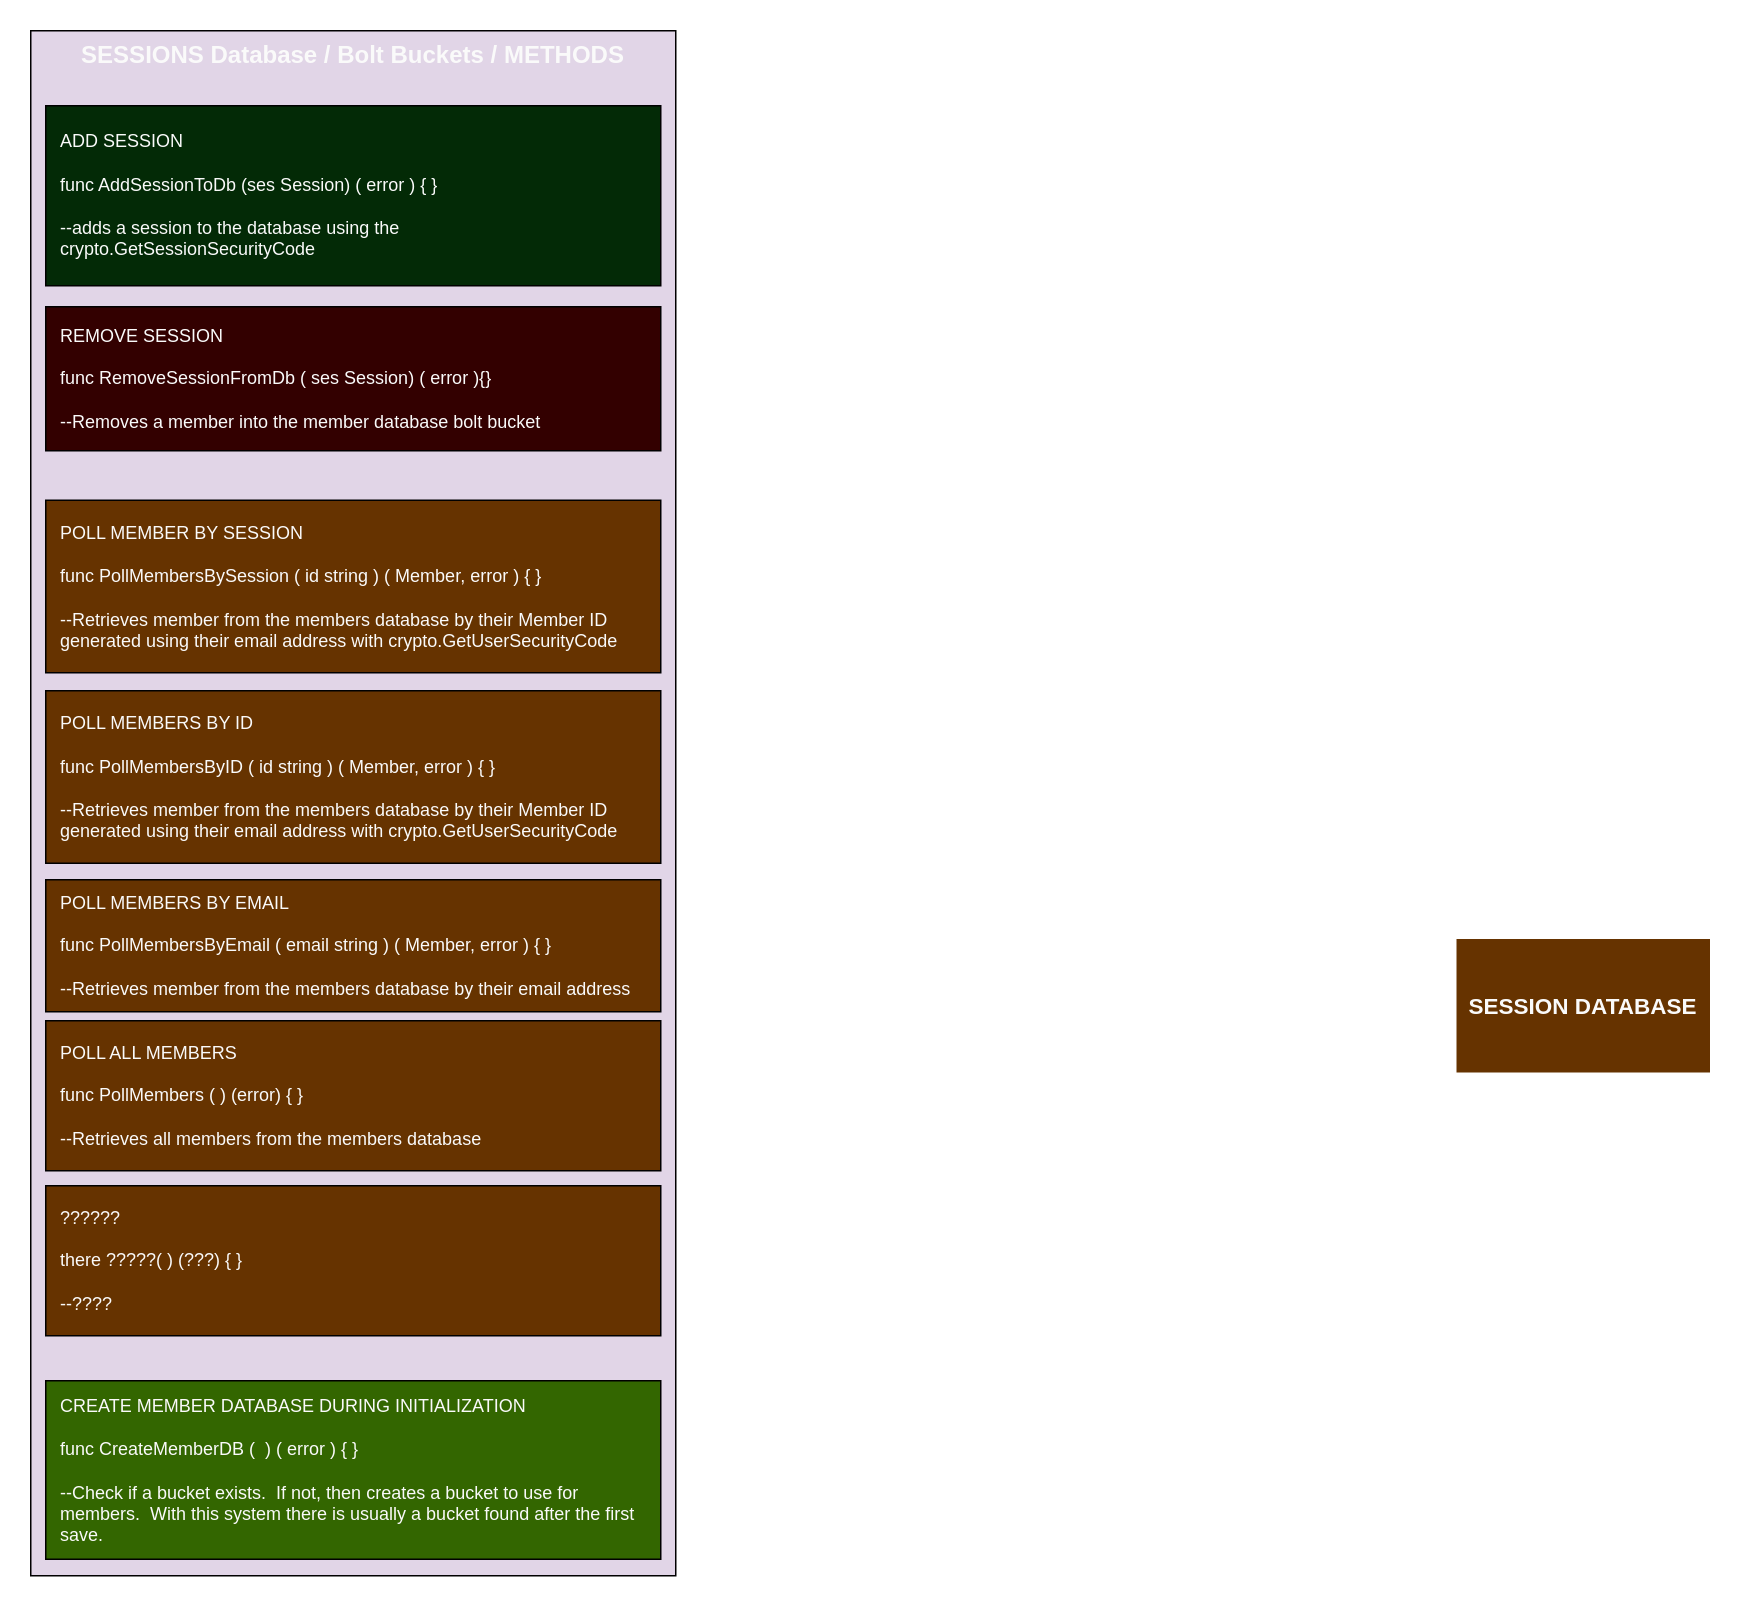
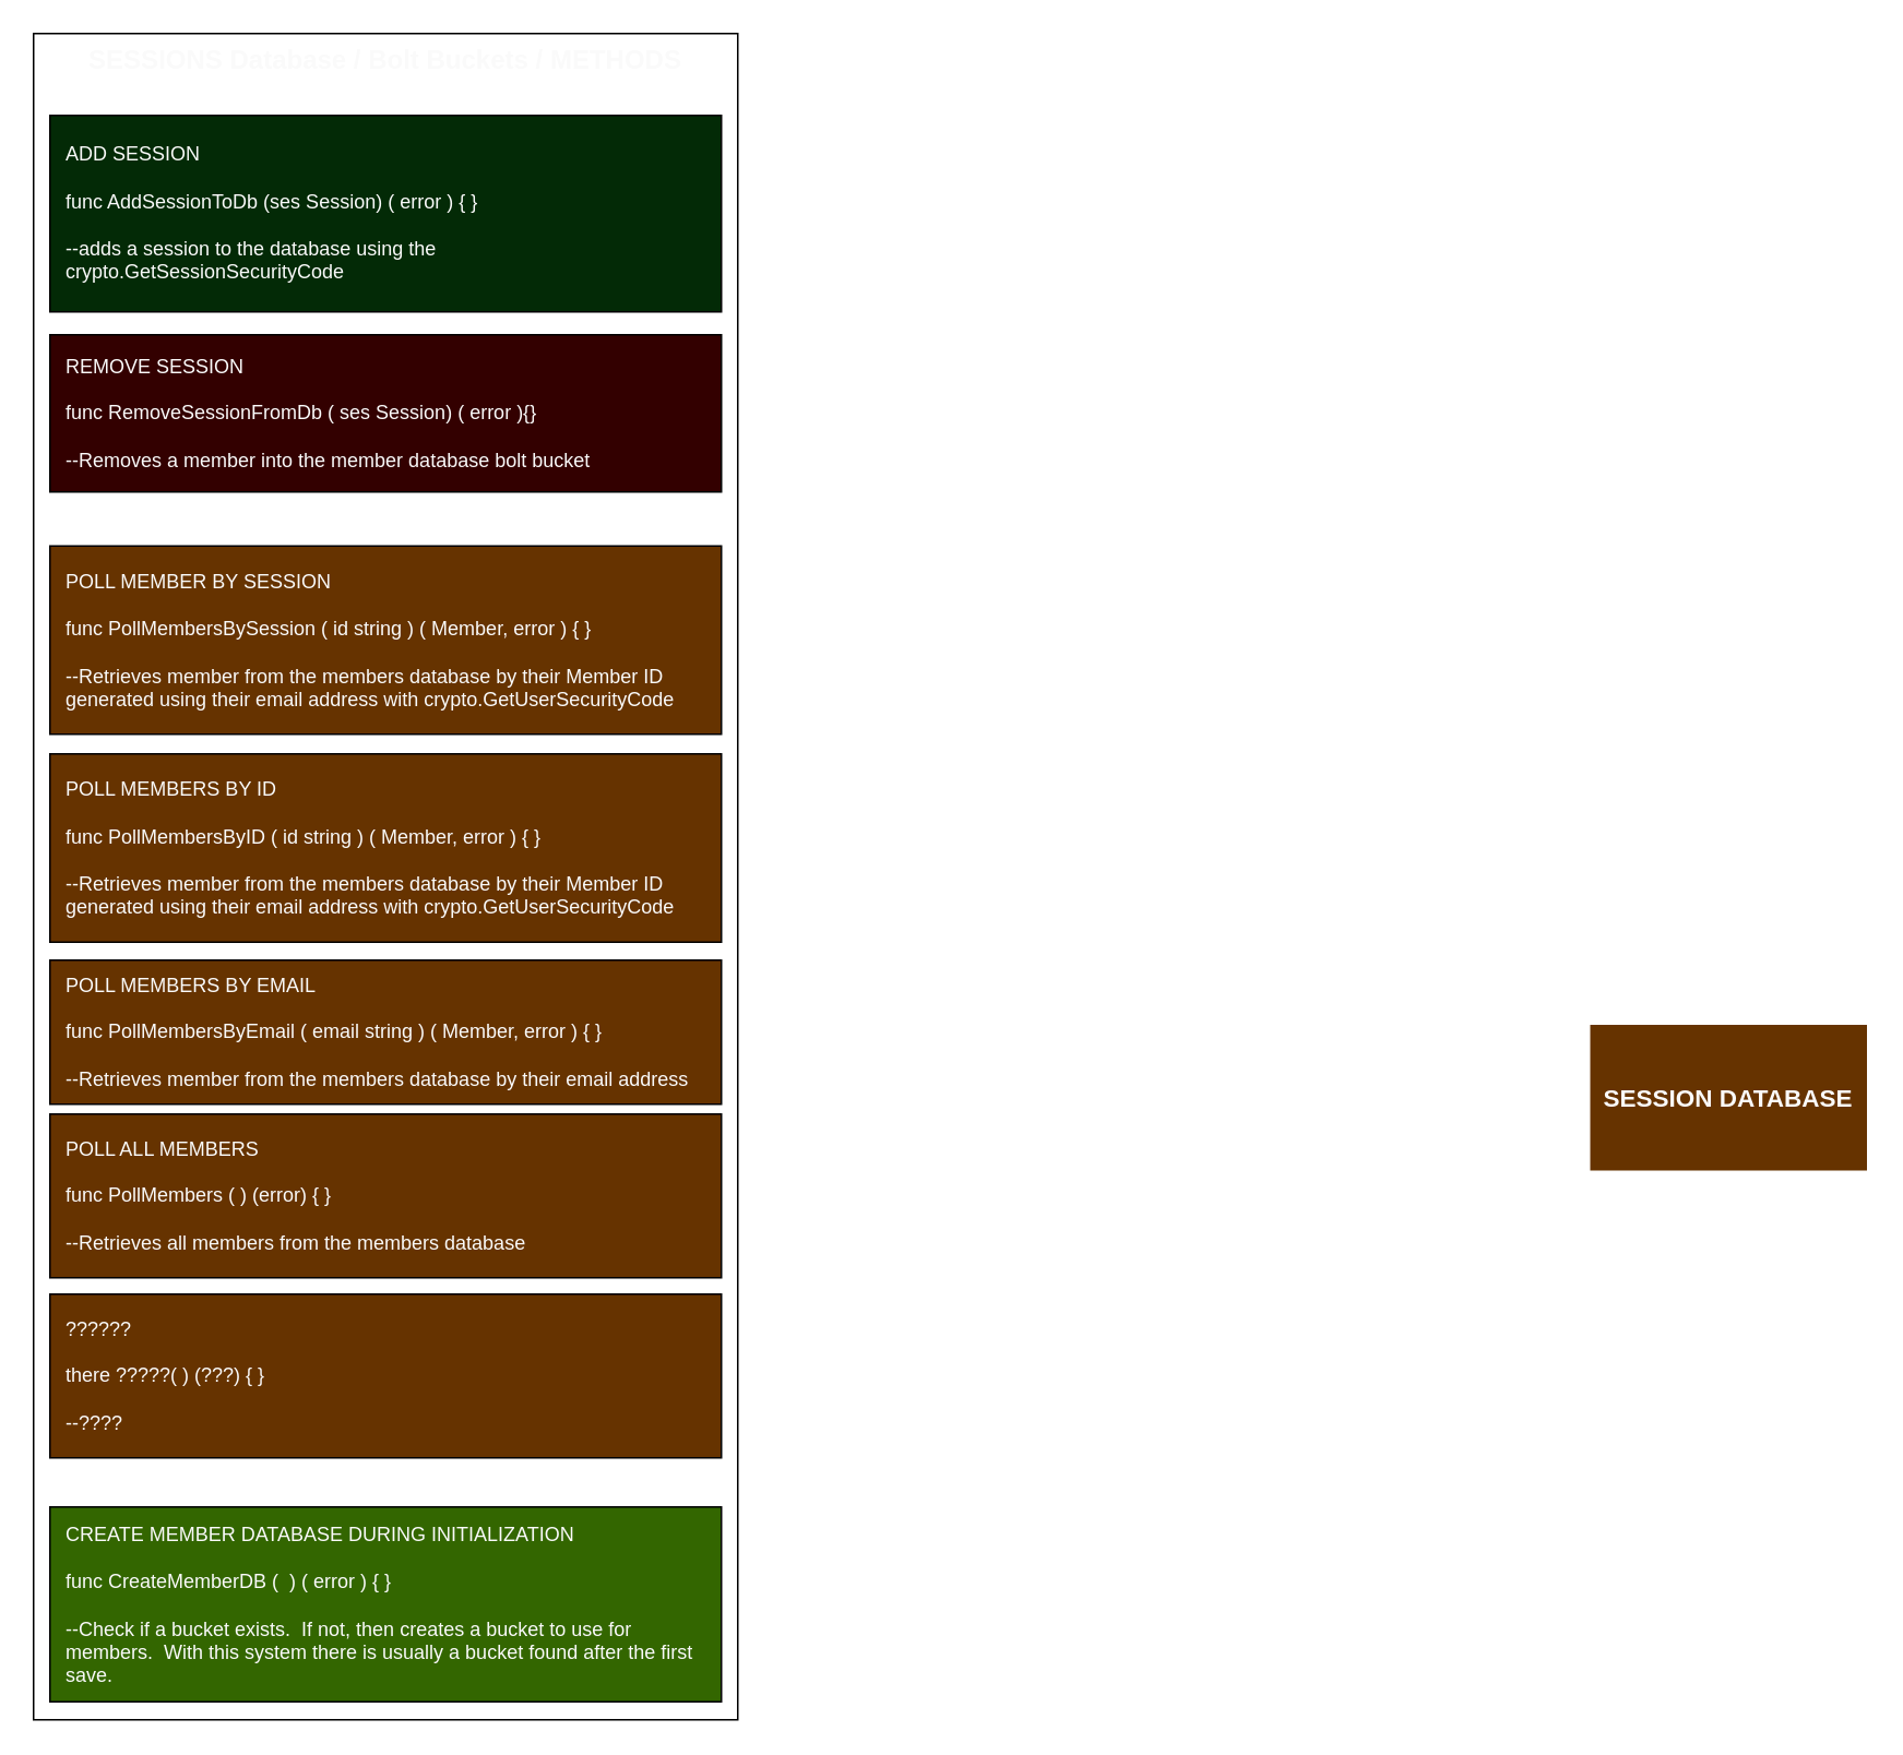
  <mxCell id="0" />
  <mxCell id="1" parent="0" />
- <mxCell id="2" value="&lt;span style=&quot;font-size: 16px&quot;&gt;SESSIONS Database / Bolt Buckets / METHODS&lt;/span&gt;" style="rounded=0;whiteSpace=wrap;html=1;fontColor=#FAFAFA;align=center;verticalAlign=top;fontStyle=1;fontSize=16;fillColor=#e1d5e7;" parent="1" vertex="1"><mxGeometry x="20" y="20" width="430" height="1030" as="geometry" /></mxCell>
+ <mxCell id="2" value="&lt;span style=&quot;font-size: 16px&quot;&gt;SESSIONS Database / Bolt Buckets / METHODS&lt;/span&gt;" style="rounded=0;whiteSpace=wrap;html=1;fontColor=#FAFAFA;align=center;verticalAlign=top;fontStyle=1;fontSize=16;" parent="1" vertex="1"><mxGeometry x="20" y="20" width="430" height="1030" as="geometry" /></mxCell>
  <mxCell id="3" value="&lt;div&gt;ADD SESSION&lt;br&gt;&lt;/div&gt;&lt;div&gt;&lt;br&gt;&lt;/div&gt;&lt;div&gt;func AddSessionToDb (ses Session) ( error ) { }&lt;/div&gt;&lt;div&gt;&lt;br&gt;&lt;/div&gt;&lt;div&gt;--adds a session to the database using the&amp;nbsp; crypto.GetSessionSecurityCode&lt;/div&gt;" style="rounded=0;whiteSpace=wrap;html=1;fontColor=#FAFAFA;align=left;spacingLeft=8;fillColor=#032A06;" parent="1" vertex="1"><mxGeometry x="30" y="70" width="410" height="120" as="geometry" /></mxCell>
  <mxCell id="4" value="&lt;div&gt;REMOVE SESSION&lt;br&gt;&lt;/div&gt;&lt;div&gt;&lt;br&gt;&lt;/div&gt;&lt;div&gt;func RemoveSessionFromDb ( ses Session) ( error ){}&lt;/div&gt;&lt;div&gt;&lt;br&gt;&lt;/div&gt;&lt;div&gt;--Removes a member into the member database bolt bucket&lt;br&gt;&lt;/div&gt;" style="rounded=0;whiteSpace=wrap;html=1;fontColor=#FAFAFA;align=left;spacingLeft=8;fillColor=#330000;" parent="1" vertex="1"><mxGeometry x="30" y="204" width="410" height="96" as="geometry" /></mxCell>
  <mxCell id="5" value="&lt;div&gt;POLL ALL MEMBERS&lt;br&gt;&lt;/div&gt;&lt;div&gt;&lt;br&gt;&lt;/div&gt;&lt;div&gt;func PollMembers ( ) (error) { }&lt;/div&gt;&lt;div&gt;&lt;br&gt;&lt;/div&gt;&lt;div&gt;--Retrieves all members from the members database&lt;br&gt;&lt;/div&gt;" style="rounded=0;whiteSpace=wrap;html=1;fontColor=#FAFAFA;align=left;spacingLeft=8;fillColor=#663300;" parent="1" vertex="1"><mxGeometry x="30" y="680" width="410" height="100" as="geometry" /></mxCell>
  <mxCell id="6" value="&lt;div&gt;POLL MEMBERS BY ID&lt;br&gt;&lt;/div&gt;&lt;div&gt;&lt;br&gt;&lt;/div&gt;&lt;div&gt;func PollMembersByID ( id string ) ( Member, error ) { }&lt;/div&gt;&lt;div&gt;&lt;br&gt;&lt;/div&gt;&lt;div&gt;--Retrieves member from the members database by their Member ID generated using their email address with crypto.GetUserSecurityCode&lt;br&gt;&lt;/div&gt;" style="rounded=0;whiteSpace=wrap;html=1;fontColor=#FAFAFA;align=left;spacingLeft=8;fillColor=#663300;" parent="1" vertex="1"><mxGeometry x="30" y="460" width="410" height="115" as="geometry" /></mxCell>
  <mxCell id="7" value="&lt;div&gt;POLL MEMBERS BY EMAIL&lt;br&gt;&lt;/div&gt;&lt;div&gt;&lt;br&gt;&lt;/div&gt;&lt;div&gt;func PollMembersByEmail ( email string ) ( Member, error ) { }&lt;/div&gt;&lt;div&gt;&lt;br&gt;&lt;/div&gt;&lt;div&gt;--Retrieves member from the members database by their email address&lt;br&gt;&lt;/div&gt;" style="rounded=0;whiteSpace=wrap;html=1;fontColor=#FAFAFA;align=left;spacingLeft=8;fillColor=#663300;" parent="1" vertex="1"><mxGeometry x="30" y="586" width="410" height="88" as="geometry" /></mxCell>
  <mxCell id="8" value="&lt;div&gt;CREATE MEMBER DATABASE DURING INITIALIZATION&lt;br&gt;&lt;/div&gt;&lt;div&gt;&lt;br&gt;&lt;/div&gt;&lt;div&gt;func CreateMemberDB (&amp;nbsp; ) ( error ) { }&lt;/div&gt;&lt;div&gt;&lt;br&gt;&lt;/div&gt;&lt;div&gt;--Check if a bucket exists.&amp;nbsp; If not, then creates a bucket to use for members.&amp;nbsp; With this system there is usually a bucket found after the first save.&lt;br&gt;&lt;/div&gt;" style="rounded=0;whiteSpace=wrap;html=1;fontColor=#FAFAFA;align=left;spacingLeft=8;fillColor=#336600;" parent="1" vertex="1"><mxGeometry x="30" y="920" width="410" height="119" as="geometry" /></mxCell>
  <mxCell id="9" value="&lt;div&gt;??????&lt;br&gt;&lt;/div&gt;&lt;div&gt;&lt;br&gt;&lt;/div&gt;&lt;div&gt;there ?????( ) (???) { }&lt;/div&gt;&lt;div&gt;&lt;br&gt;&lt;/div&gt;&lt;div&gt;--????&lt;br&gt;&lt;/div&gt;" style="rounded=0;whiteSpace=wrap;html=1;fontColor=#FAFAFA;align=left;spacingLeft=8;fillColor=#663300;" parent="1" vertex="1"><mxGeometry x="30" y="790" width="410" height="100" as="geometry" /></mxCell>
  <mxCell id="10" value="SESSION DATABASE" style="rounded=0;whiteSpace=wrap;html=1;fontColor=#FAFAFA;strokeColor=#FFFFFF;fillColor=#663300;fontStyle=1;fontSize=15;" parent="1" vertex="1"><mxGeometry x="970" y="625" width="170" height="90" as="geometry" /></mxCell>
  <mxCell id="11" value="&lt;div&gt;POLL MEMBER BY SESSION&lt;br&gt;&lt;/div&gt;&lt;div&gt;&lt;br&gt;&lt;/div&gt;&lt;div&gt;func PollMembersBySession ( id string ) ( Member, error ) { }&lt;/div&gt;&lt;div&gt;&lt;br&gt;&lt;/div&gt;&lt;div&gt;--Retrieves member from the members database by their Member ID generated using their email address with crypto.GetUserSecurityCode&lt;br&gt;&lt;/div&gt;" style="rounded=0;whiteSpace=wrap;html=1;fontColor=#FAFAFA;align=left;spacingLeft=8;fillColor=#663300;" vertex="1" parent="1"><mxGeometry x="30" y="333" width="410" height="115" as="geometry" /></mxCell>
